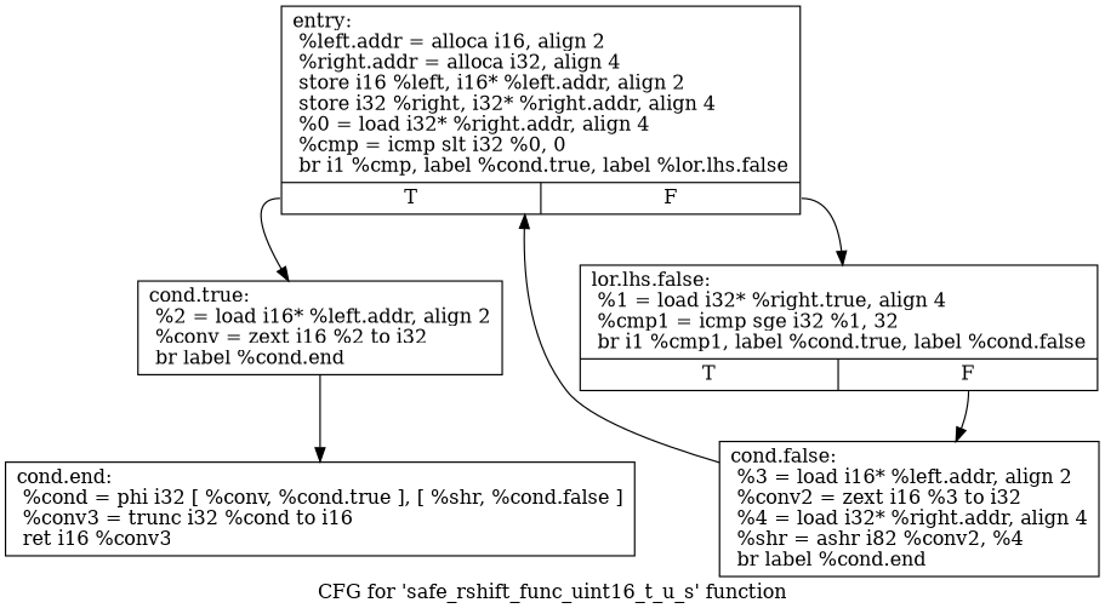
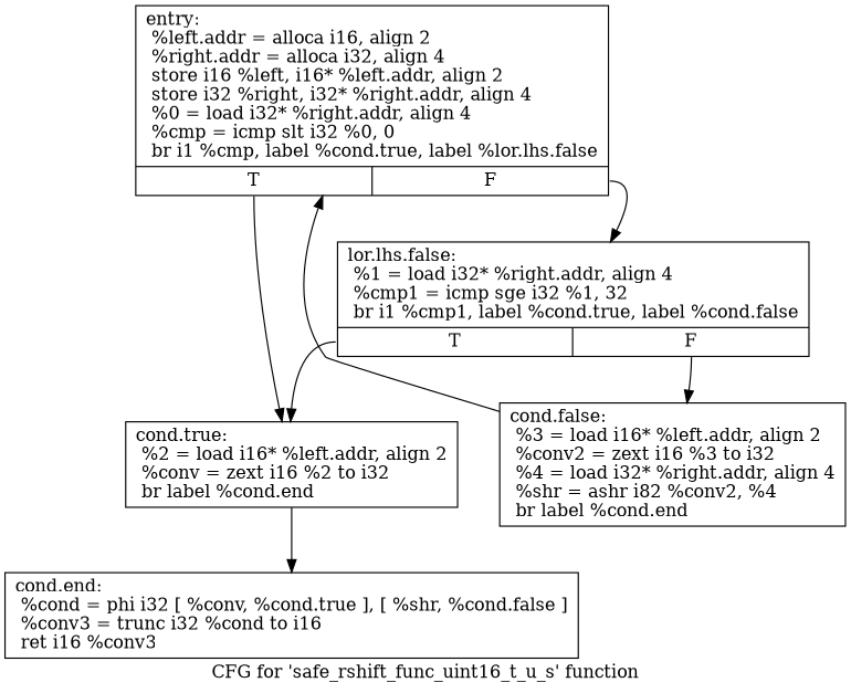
  digraph {
    label="CFG for 'safe_rshift_func_uint16_t_u_s' function"
    node [shape=record]
    n1 [label="{entry:\l  %left.addr = alloca i16, align 2\l  %right.addr = alloca i32, align 4\l  store i16 %left, i16* %left.addr, align 2\l  store i32 %right, i32* %right.addr, align 4\l  %0 = load i32* %right.addr, align 4\l  %cmp = icmp slt i32 %0, 0\l  br i1 %cmp, label %cond.true, label %lor.lhs.false\l|{<s0>T|<s1>F}}"]
    n2 [label="{cond.true:                                        \l  %2 = load i16* %left.addr, align 2\l  %conv = zext i16 %2 to i32\l  br label %cond.end\l}"]
-   n3 [label="{lor.lhs.false:                                    \l  %1 = load i32* %right.true, align 4\l  %cmp1 = icmp sge i32 %1, 32\l  br i1 %cmp1, label %cond.true, label %cond.false\l|{<s0>T|<s1>F}}"]
+   n3 [label="{lor.lhs.false:                                    \l  %1 = load i32* %right.addr, align 4\l  %cmp1 = icmp sge i32 %1, 32\l  br i1 %cmp1, label %cond.true, label %cond.false\l|{<s0>T|<s1>F}}"]
    n4 [label="{cond.end:                                         \l  %cond = phi i32 [ %conv, %cond.true ], [ %shr, %cond.false ]\l  %conv3 = trunc i32 %cond to i16\l  ret i16 %conv3\l}"]
    n5 [label="{cond.false:                                       \l  %3 = load i16* %left.addr, align 2\l  %conv2 = zext i16 %3 to i32\l  %4 = load i32* %right.addr, align 4\l  %shr = ashr i82 %conv2, %4\l  br label %cond.end\l}"]
    n1 -> n2 [tailport=s0]
    n1 -> n3 [tailport=s1]
    n2 -> n4
+   n3 -> n2 [tailport=s0]
    n3 -> n5 [tailport=s1]
    n5 -> n1
  }
